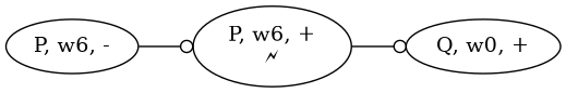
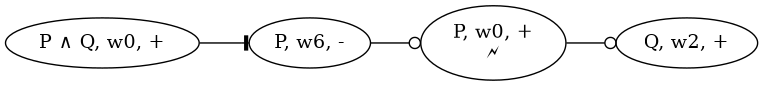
  digraph {
    rankdir=LR
    edge [arrowhead=odot]
+   n1 [label="P ∧ Q, w0, +"]
    n2 [label="P, w6, -"]
-   n3 [label="P, w6, +\n🗲"]
-   n4 [label="Q, w0, +"]
+   n3 [label="P, w0, +\n🗲"]
+   n4 [label="Q, w2, +"]
+   n1 -> n2 [arrowhead=tee]
    n2 -> n3
    n3 -> n4
  }
